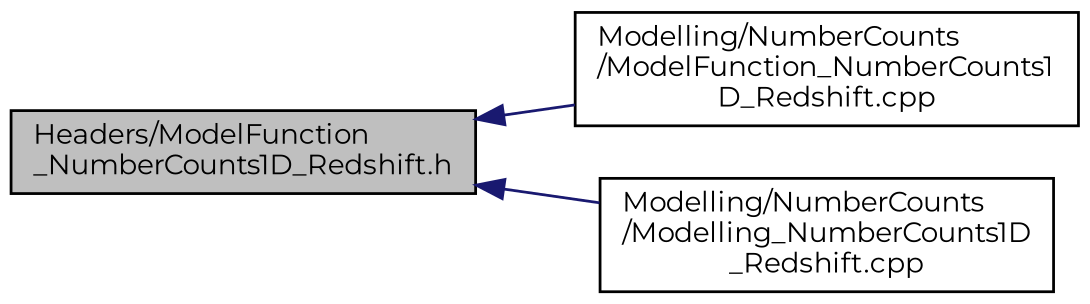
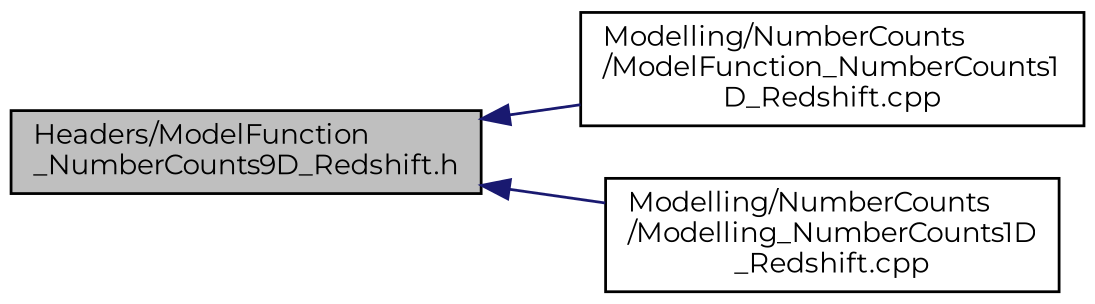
  digraph {
    rankdir=LR
    fontname=Montserrat
    node [color=black fillcolor=white fontname=Montserrat fontsize=10 shape=record style=filled]
    edge [color=midnightblue dir=back fontname=Montserrat fontsize=10 labelfontname=Helvetica labelfontsize=10 style=solid]
-   n1 [fillcolor=grey75 fontcolor=black height=0.2 label="Headers/ModelFunction\l_NumberCounts1D_Redshift.h" width=0.4]
+   n1 [fillcolor=grey75 fontcolor=black height=0.2 label="Headers/ModelFunction\l_NumberCounts9D_Redshift.h" width=0.4]
    n2 [height=0.2 label="Modelling/NumberCounts\l/ModelFunction_NumberCounts1\lD_Redshift.cpp" width=0.4]
    n3 [height=0.2 label="Modelling/NumberCounts\l/Modelling_NumberCounts1D\l_Redshift.cpp" width=0.4]
    n1 -> n2
    n1 -> n3
  }
